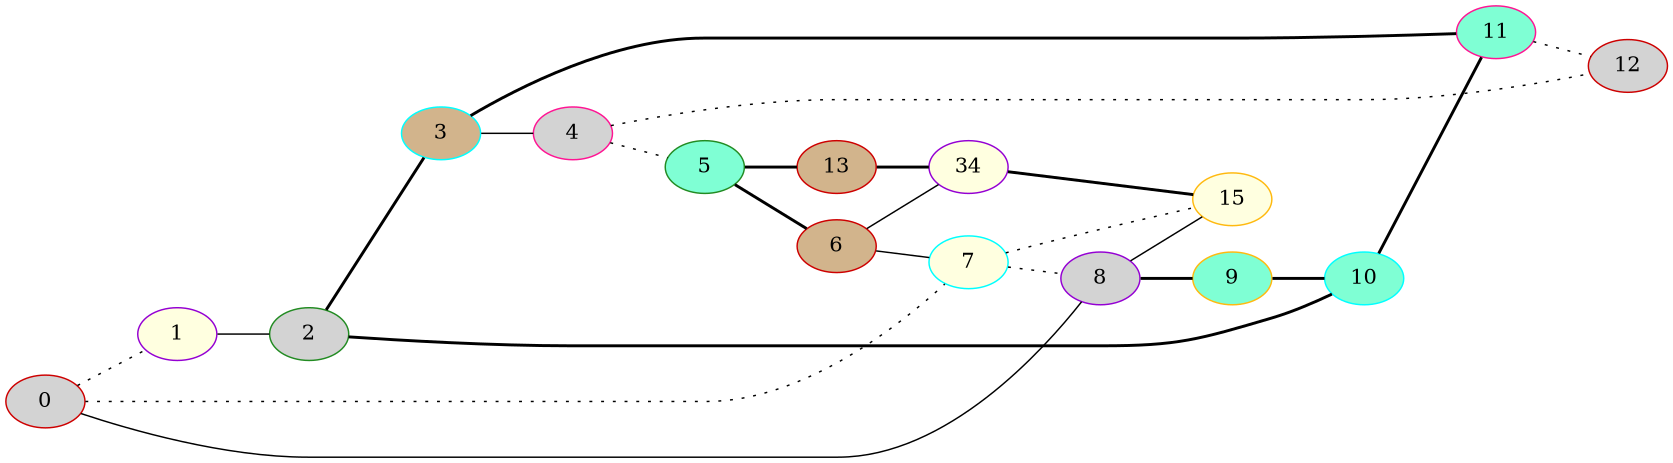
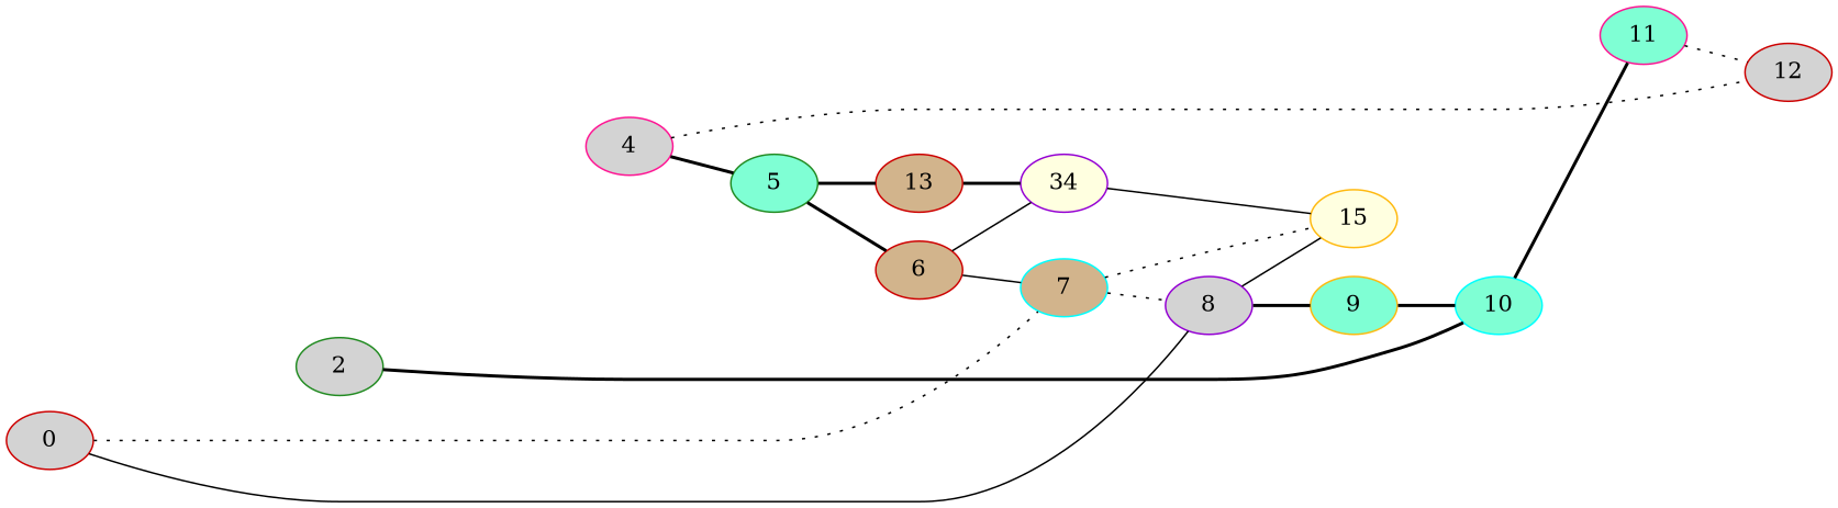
  graph {
    rankdir=LR
    node [color=red3 fillcolor=lightgrey style=filled]
    edge [style=bold]
-   1 [color=darkviolet fillcolor=lightyellow]
    0
-   7 [color=cyan fillcolor=lightyellow]
+   7 [color=cyan fillcolor=tan]
    8 [color=darkviolet]
    2 [color=forestgreen]
    15 [color=darkgoldenrod1 fillcolor=lightyellow]
    9 [color=darkgoldenrod1 fillcolor=aquamarine]
-   3 [color=cyan fillcolor=tan]
    10 [color=cyan fillcolor=aquamarine]
    4 [color=deeppink]
    11 [color=deeppink fillcolor=aquamarine]
    5 [color=forestgreen fillcolor=aquamarine]
    12
    6 [fillcolor=tan]
    13 [fillcolor=tan]
    n16 [color=darkviolet fillcolor=lightyellow label=34]
-   1 -- 2 [style=solid]
-   0 -- 1 [style=dotted]
    0 -- 7 [style=dotted]
    0 -- 8 [style=solid]
    7 -- 8 [style=dotted]
    7 -- 15 [style=dotted]
    8 -- 15 [style=solid]
    8 -- 9
-   2 -- 3
    2 -- 10
    9 -- 10
-   3 -- 4 [style=solid]
-   3 -- 11
    10 -- 11
-   4 -- 5 [style=dotted]
+   4 -- 5
    4 -- 12 [style=dotted]
    11 -- 12 [style=dotted]
    5 -- 6
    5 -- 13
    6 -- 7 [style=solid]
    6 -- n16 [style=solid]
    13 -- n16
-   n16 -- 15
+   n16 -- 15 [style=solid]
  }
